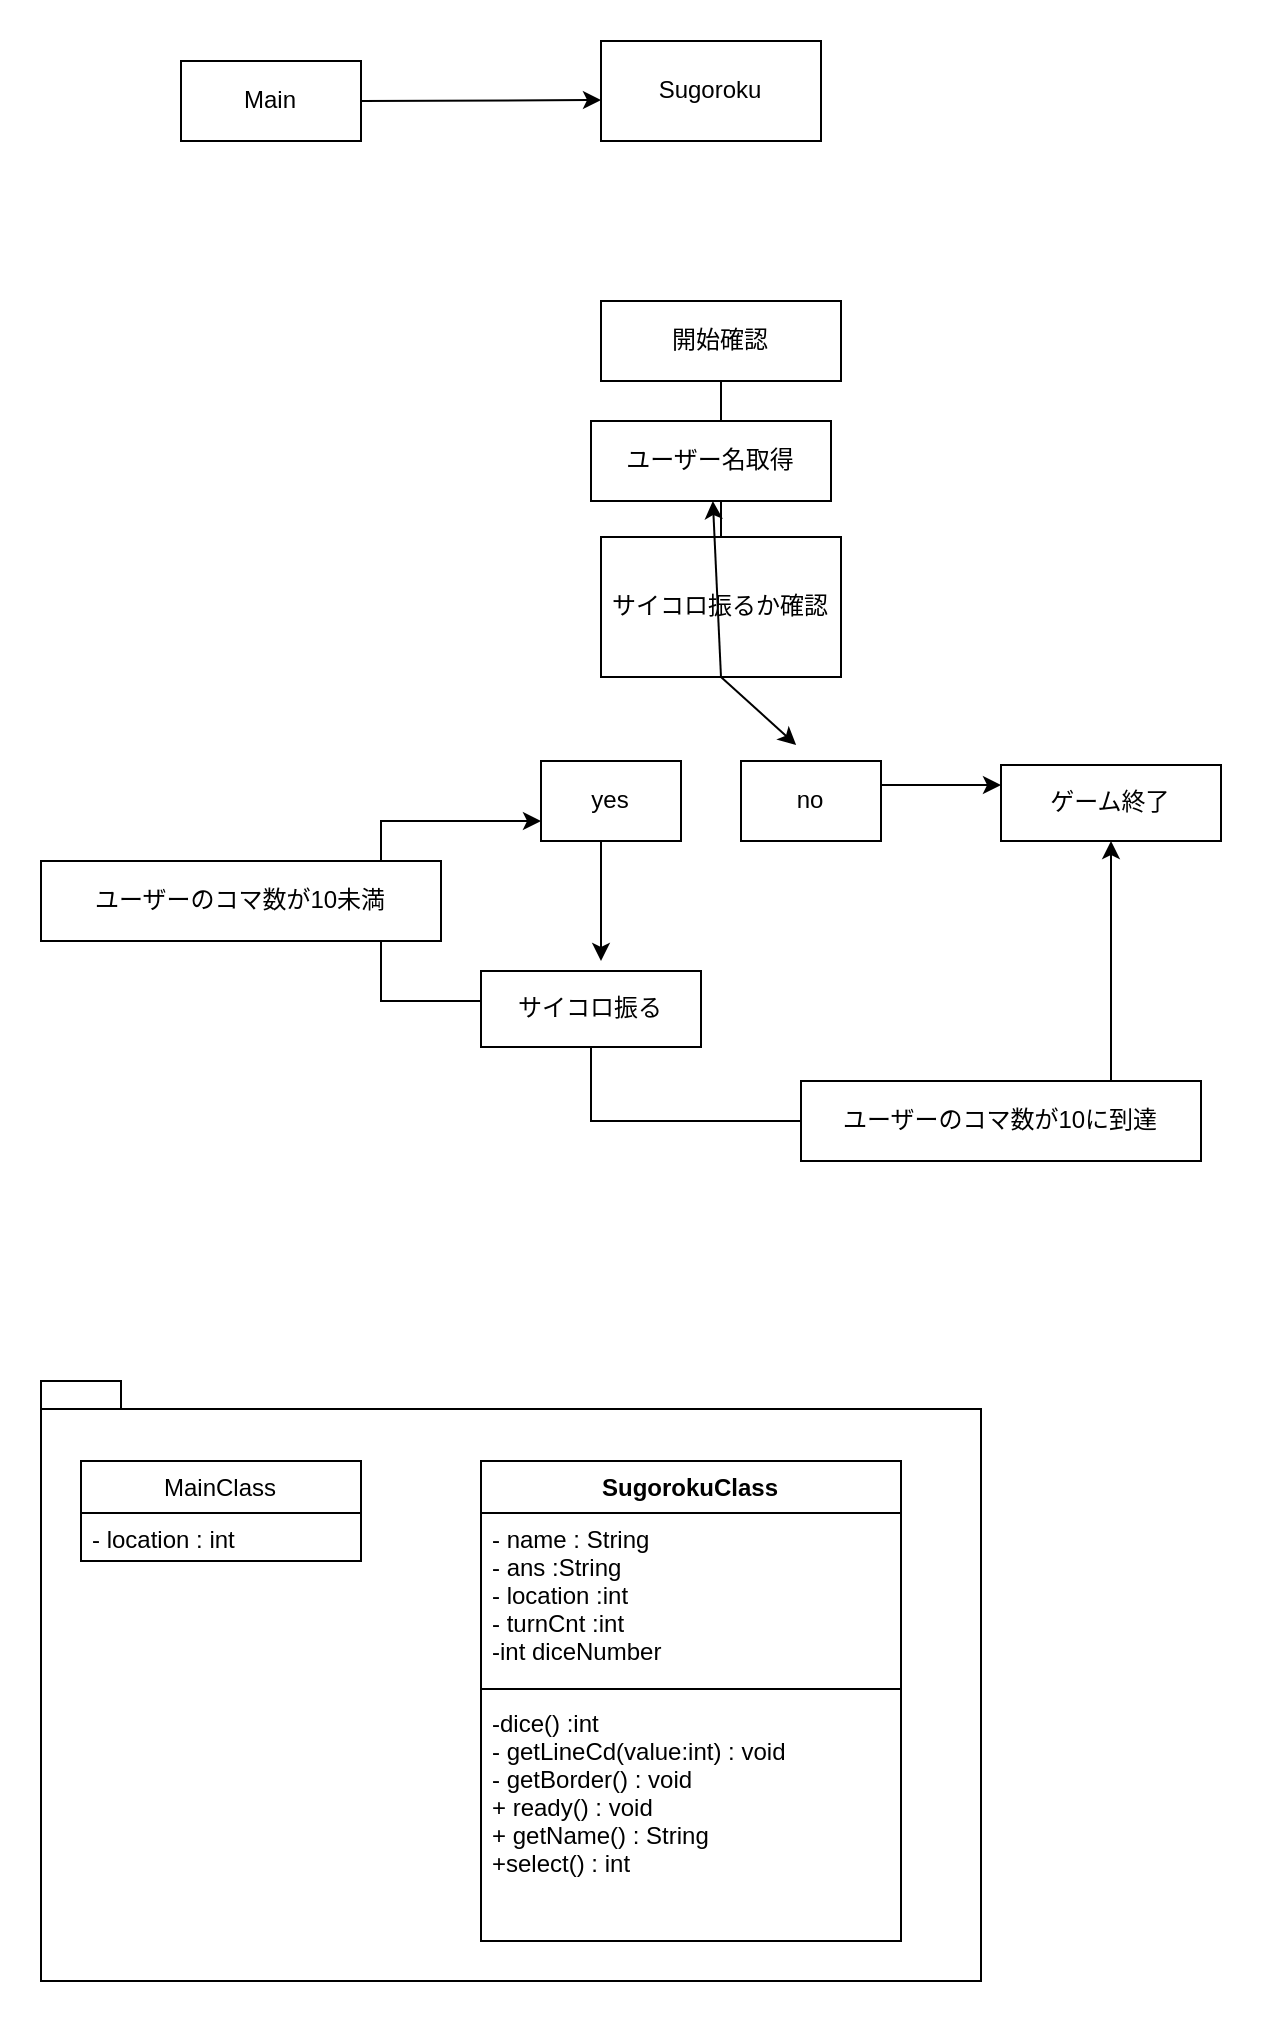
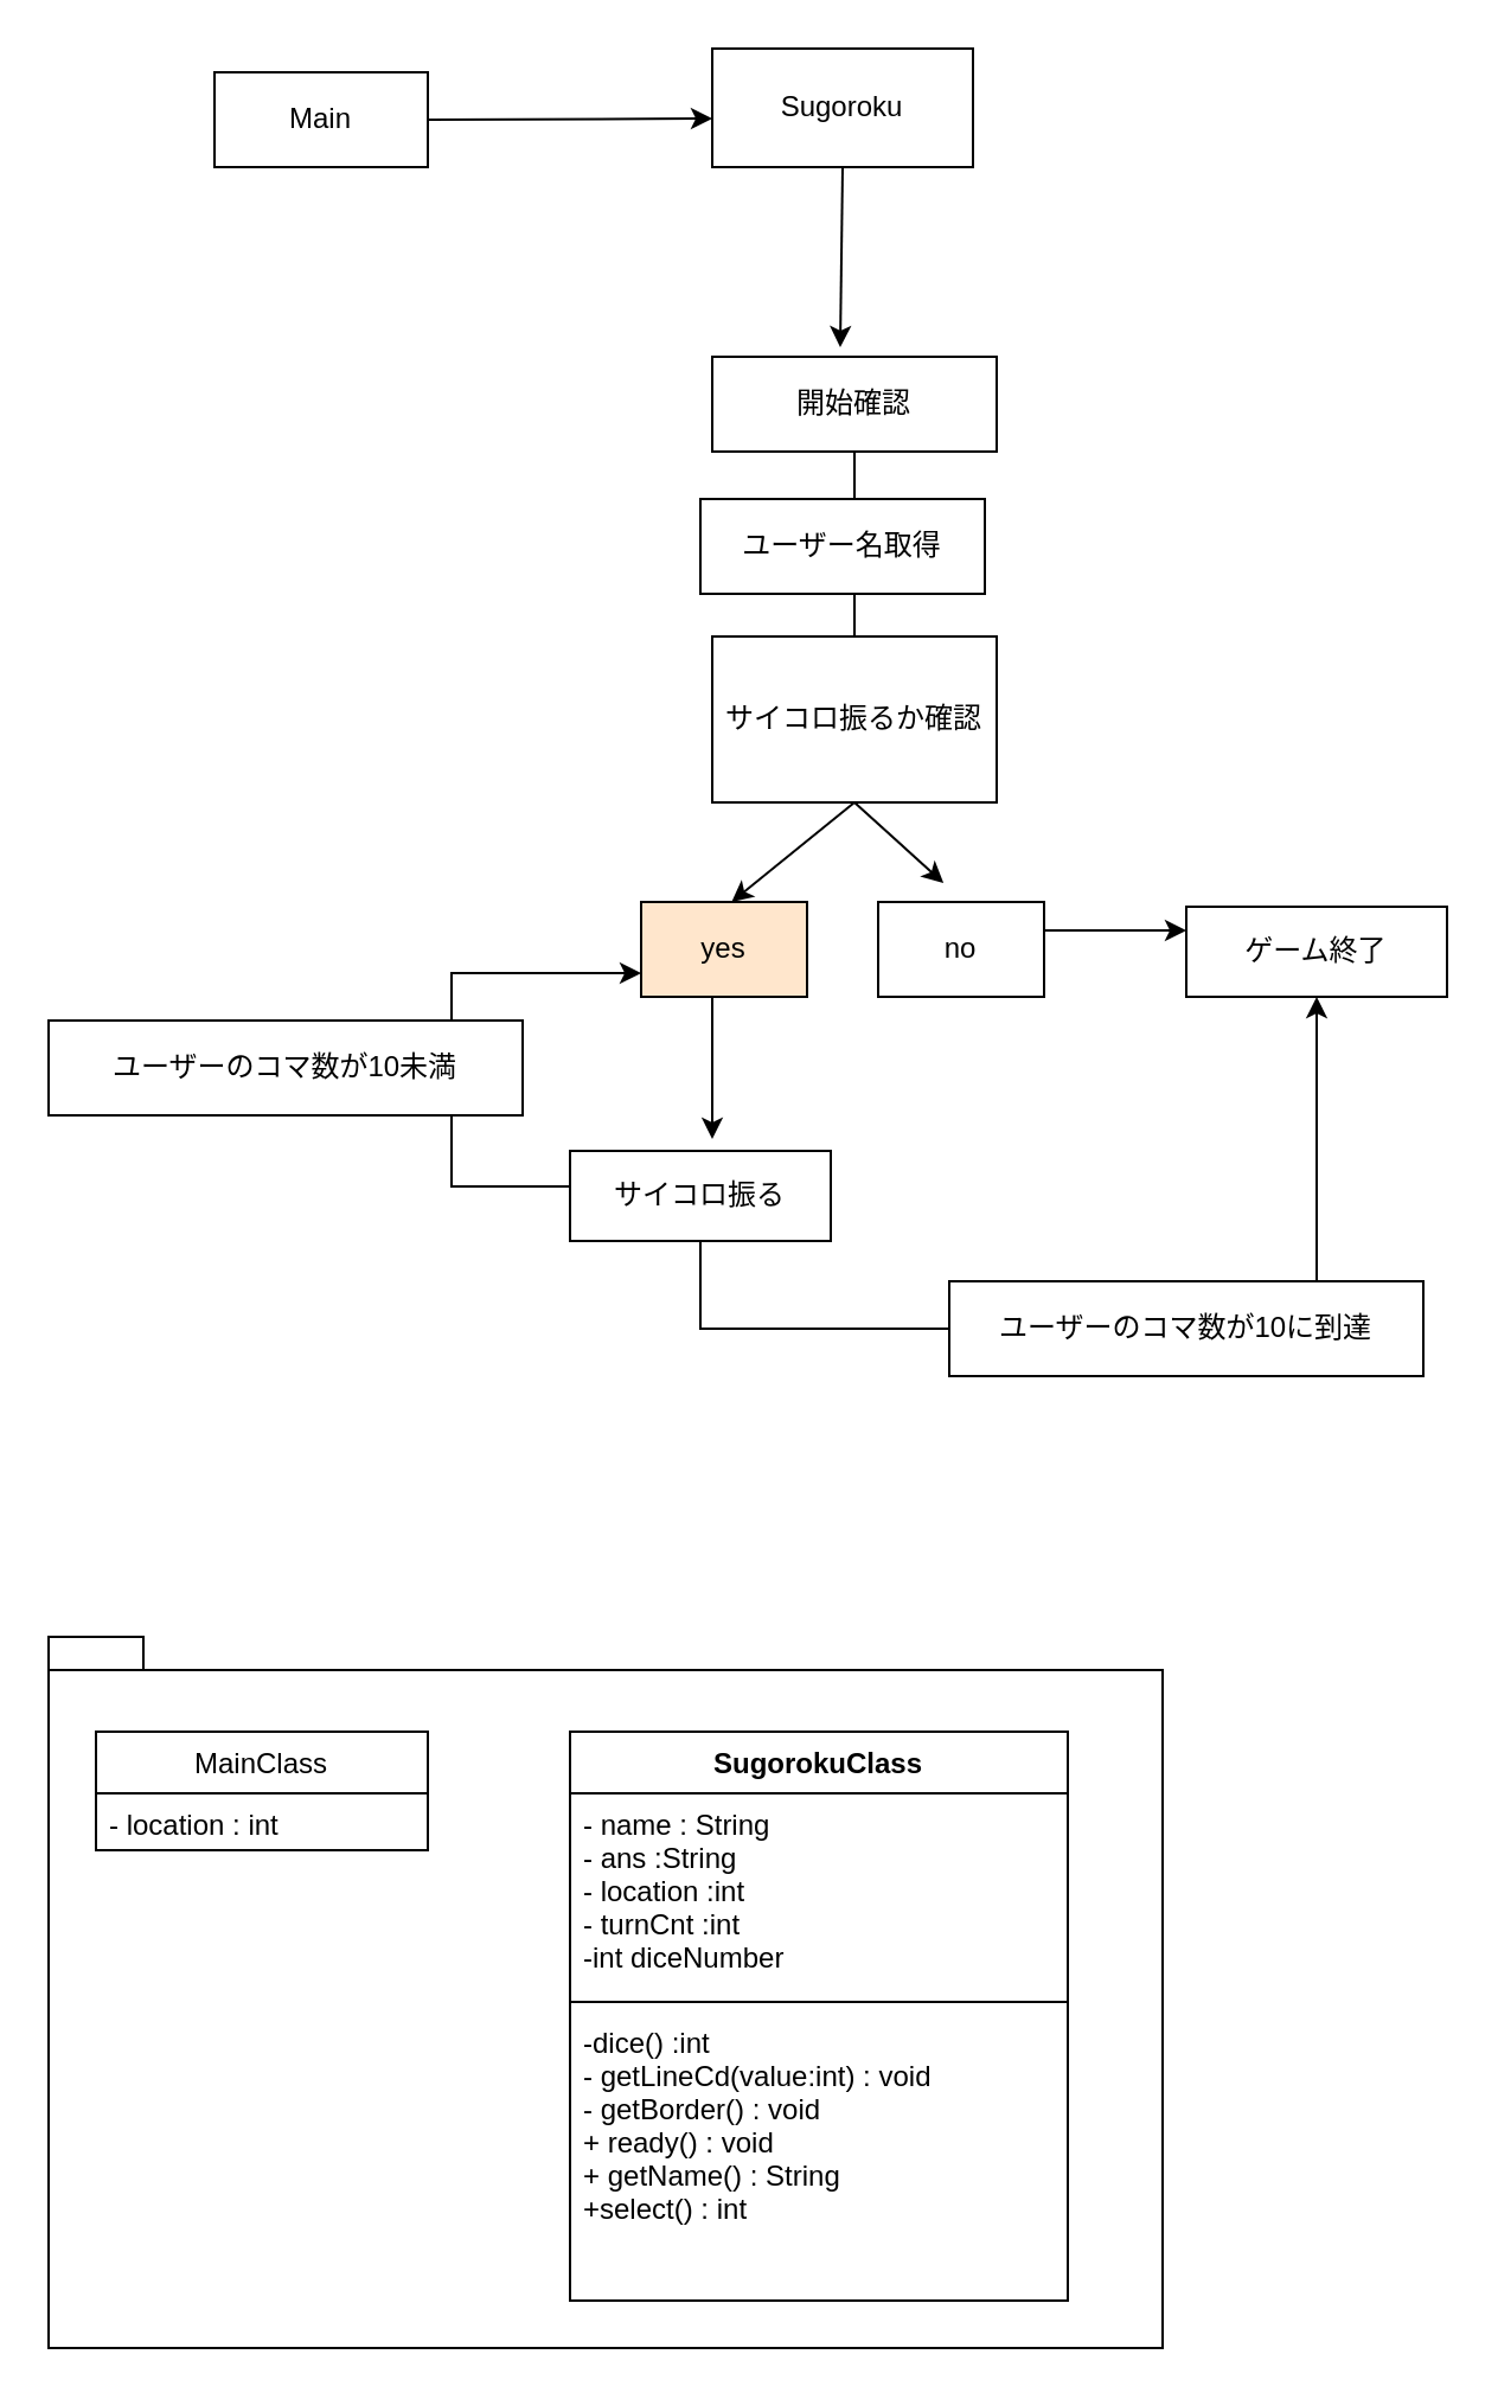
  <mxCell id="0" />
  <mxCell id="1" parent="0" />
  <mxCell id="2" value="" style="shape=folder;fontStyle=1;spacingTop=10;tabWidth=40;tabHeight=14;tabPosition=left;html=1;rounded=0;" vertex="1" parent="1"><mxGeometry x="20" y="690" width="470" height="300" as="geometry" /></mxCell>
  <mxCell id="3" value="MainClass" style="swimlane;fontStyle=0;childLayout=stackLayout;horizontal=1;startSize=26;fillColor=none;horizontalStack=0;resizeParent=1;resizeParentMax=0;resizeLast=0;collapsible=1;marginBottom=0;rounded=0;" vertex="1" parent="1"><mxGeometry x="40" y="730" width="140" height="50" as="geometry" /></mxCell>
  <mxCell id="4" value="- location : int" style="text;strokeColor=none;fillColor=none;align=left;verticalAlign=top;spacingLeft=4;spacingRight=4;overflow=hidden;rotatable=0;points=[[0,0.5],[1,0.5]];portConstraint=eastwest;" vertex="1" parent="3"><mxGeometry y="26" width="140" height="24" as="geometry" /></mxCell>
  <mxCell id="5" value="SugorokuClass" style="swimlane;fontStyle=1;align=center;verticalAlign=top;childLayout=stackLayout;horizontal=1;startSize=26;horizontalStack=0;resizeParent=1;resizeParentMax=0;resizeLast=0;collapsible=1;marginBottom=0;rounded=0;" vertex="1" parent="1"><mxGeometry x="240" y="730" width="210" height="240" as="geometry" /></mxCell>
  <mxCell id="6" value="- name : String&#10;- ans :String&#10;- location :int&#10;- turnCnt :int&#10;-int diceNumber&#10;&#10;&#10;" style="text;strokeColor=none;fillColor=none;align=left;verticalAlign=top;spacingLeft=4;spacingRight=4;overflow=hidden;rotatable=0;points=[[0,0.5],[1,0.5]];portConstraint=eastwest;" vertex="1" parent="5"><mxGeometry y="26" width="210" height="84" as="geometry" /></mxCell>
  <mxCell id="7" value="" style="line;strokeWidth=1;fillColor=none;align=left;verticalAlign=middle;spacingTop=-1;spacingLeft=3;spacingRight=3;rotatable=0;labelPosition=right;points=[];portConstraint=eastwest;strokeColor=inherit;rounded=0;" vertex="1" parent="5"><mxGeometry y="110" width="210" height="8" as="geometry" /></mxCell>
  <mxCell id="8" value="-dice() :int&#10;- getLineCd(value:int) : void&#10;- getBorder() : void&#10;+ ready() : void&#10;+ getName() : String&#10;+select() : int&#10;&#10;" style="text;strokeColor=none;fillColor=none;align=left;verticalAlign=top;spacingLeft=4;spacingRight=4;overflow=hidden;rotatable=0;points=[[0,0.5],[1,0.5]];portConstraint=eastwest;" vertex="1" parent="5"><mxGeometry y="118" width="210" height="122" as="geometry" /></mxCell>
  <mxCell id="9" value="&lt;div&gt;Main&lt;/div&gt;" style="rounded=0;whiteSpace=wrap;html=1;" vertex="1" parent="1"><mxGeometry x="90" y="30" width="90" height="40" as="geometry" /></mxCell>
  <mxCell id="10" value="Sugoroku" style="rounded=0;whiteSpace=wrap;html=1;" vertex="1" parent="1"><mxGeometry x="300" y="20" width="110" height="50" as="geometry" /></mxCell>
  <mxCell id="11" value="" style="endArrow=classic;html=1;rounded=0;exitX=1;exitY=0.5;exitDx=0;exitDy=0;" edge="1" parent="1" source="9"><mxGeometry width="50" height="50" relative="1" as="geometry"><mxPoint x="80" y="49.5" as="sourcePoint" /><mxPoint x="300" y="49.5" as="targetPoint" /></mxGeometry></mxCell>
  <mxCell id="12" value="開始確認" style="rounded=0;whiteSpace=wrap;html=1;" vertex="1" parent="1"><mxGeometry x="300" y="150" width="120" height="40" as="geometry" /></mxCell>
  <mxCell id="13" value="サイコロ振るか確認" style="rounded=0;whiteSpace=wrap;html=1;" vertex="1" parent="1"><mxGeometry x="300" y="268" width="120" height="70" as="geometry" /></mxCell>
- <mxCell id="14" value="yes" style="rounded=0;whiteSpace=wrap;html=1;" vertex="1" parent="1"><mxGeometry x="270" y="380" width="70" height="40" as="geometry" /></mxCell>
+ <mxCell id="14" value="yes" style="rounded=0;whiteSpace=wrap;html=1;fillColor=#ffe6cc;" vertex="1" parent="1"><mxGeometry x="270" y="380" width="70" height="40" as="geometry" /></mxCell>
  <mxCell id="15" value="no" style="rounded=0;whiteSpace=wrap;html=1;" vertex="1" parent="1"><mxGeometry x="370" y="380" width="70" height="40" as="geometry" /></mxCell>
- <mxCell id="16" value="" style="endArrow=classic;html=1;rounded=0;exitX=0.5;exitY=1;exitDx=0;exitDy=0;" edge="1" parent="1" source="13" target="19"><mxGeometry width="50" height="50" relative="1" as="geometry"><mxPoint x="360" y="608" as="sourcePoint" /><mxPoint x="330" y="318" as="targetPoint" /></mxGeometry></mxCell>
+ <mxCell id="16" value="" style="endArrow=classic;html=1;rounded=0;exitX=0.5;exitY=1;exitDx=0;exitDy=0;entryX=0.545;entryY=0;entryDx=0;entryDy=0;entryPerimeter=0;" edge="1" parent="1" source="13" target="14"><mxGeometry width="50" height="50" relative="1" as="geometry"><mxPoint x="360" y="608" as="sourcePoint" /><mxPoint x="330" y="318" as="targetPoint" /></mxGeometry></mxCell>
  <mxCell id="17" value="" style="endArrow=classic;html=1;rounded=0;exitX=0.5;exitY=1;exitDx=0;exitDy=0;entryX=0.394;entryY=-0.2;entryDx=0;entryDy=0;entryPerimeter=0;" edge="1" parent="1" source="13" target="15"><mxGeometry width="50" height="50" relative="1" as="geometry"><mxPoint x="360" y="608" as="sourcePoint" /><mxPoint x="410" y="558" as="targetPoint" /></mxGeometry></mxCell>
  <mxCell id="18" value="" style="endArrow=none;html=1;rounded=0;exitX=0.5;exitY=0;exitDx=0;exitDy=0;entryX=0.5;entryY=1;entryDx=0;entryDy=0;entryPerimeter=0;" edge="1" parent="1" source="13" target="12"><mxGeometry width="50" height="50" relative="1" as="geometry"><mxPoint x="310" y="250" as="sourcePoint" /><mxPoint x="360" y="210" as="targetPoint" /></mxGeometry></mxCell>
  <mxCell id="19" value="ユーザー名取得" style="rounded=0;whiteSpace=wrap;html=1;" vertex="1" parent="1"><mxGeometry x="295" y="210" width="120" height="40" as="geometry" /></mxCell>
  <mxCell id="20" value="サイコロ振る" style="rounded=0;whiteSpace=wrap;html=1;" vertex="1" parent="1"><mxGeometry x="240" y="485" width="110" height="38" as="geometry" /></mxCell>
  <mxCell id="21" value="" style="endArrow=classic;html=1;rounded=0;exitX=0.5;exitY=1;exitDx=0;exitDy=0;" edge="1" parent="1"><mxGeometry width="50" height="50" relative="1" as="geometry"><mxPoint x="300" y="420" as="sourcePoint" /><mxPoint x="300" y="480" as="targetPoint" /></mxGeometry></mxCell>
  <mxCell id="22" value="ゲーム終了" style="rounded=0;whiteSpace=wrap;html=1;" vertex="1" parent="1"><mxGeometry x="500" y="382" width="110" height="38" as="geometry" /></mxCell>
  <mxCell id="23" value="" style="endArrow=classic;html=1;rounded=0;" edge="1" parent="1"><mxGeometry width="50" height="50" relative="1" as="geometry"><mxPoint x="440" y="392" as="sourcePoint" /><mxPoint x="500" y="392" as="targetPoint" /></mxGeometry></mxCell>
  <mxCell id="24" value="" style="endArrow=classic;html=1;rounded=0;entryX=0;entryY=0.75;entryDx=0;entryDy=0;" edge="1" parent="1" target="14"><mxGeometry width="50" height="50" relative="1" as="geometry"><mxPoint x="240" y="500" as="sourcePoint" /><mxPoint x="280" y="430" as="targetPoint" /><Array as="points"><mxPoint x="190" y="500" /><mxPoint x="190" y="410" /></Array></mxGeometry></mxCell>
  <mxCell id="25" value="" style="endArrow=classic;html=1;rounded=0;exitX=0.5;exitY=1;exitDx=0;exitDy=0;entryX=0.5;entryY=1;entryDx=0;entryDy=0;startArrow=none;" edge="1" parent="1" source="20" target="22"><mxGeometry width="50" height="50" relative="1" as="geometry"><mxPoint x="350" y="642" as="sourcePoint" /><mxPoint x="400" y="592" as="targetPoint" /><Array as="points"><mxPoint x="295" y="560" /><mxPoint x="555" y="560" /></Array></mxGeometry></mxCell>
  <mxCell id="26" value="ユーザーのコマ数が10に到達" style="rounded=0;whiteSpace=wrap;html=1;" vertex="1" parent="1"><mxGeometry x="400" y="540" width="200" height="40" as="geometry" /></mxCell>
+ <mxCell id="27" value="" style="endArrow=classic;html=1;rounded=0;exitX=0.5;exitY=1;exitDx=0;exitDy=0;entryX=0.45;entryY=-0.1;entryDx=0;entryDy=0;entryPerimeter=0;" edge="1" parent="1" source="10" target="12"><mxGeometry width="50" height="50" relative="1" as="geometry"><mxPoint x="360" y="80" as="sourcePoint" /><mxPoint x="355" y="140" as="targetPoint" /></mxGeometry></mxCell>
  <mxCell id="28" value="ユーザーのコマ数が10未満" style="rounded=0;whiteSpace=wrap;html=1;" vertex="1" parent="1"><mxGeometry x="20" y="430" width="200" height="40" as="geometry" /></mxCell>
